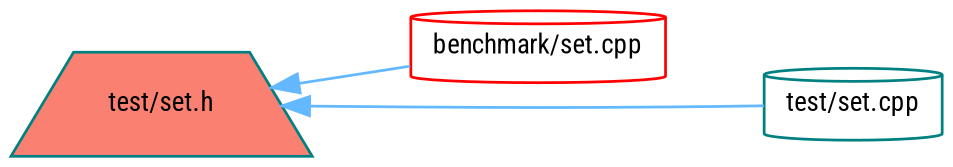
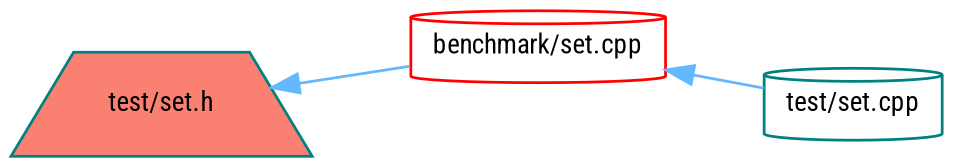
  digraph {
    fontname="Roboto Condensed"
    rankdir=LR
    node [color=teal fillcolor=white fontname="Roboto Condensed" fontsize=10 shape=cylinder style=filled]
    edge [color=steelblue1 dir=back fontname="Roboto Condensed" fontsize=10 labelfontname=Helvetica labelfontsize=10 style=solid]
    n1 [fillcolor=salmon fontcolor=black height=0.2 label="test/set.h" shape=trapezium width=0.4]
    n2 [color=red height=0.2 label="benchmark/set.cpp" width=0.4]
    n3 [height=0.2 label="test/set.cpp" width=0.4]
    n1 -> n2
-   n1 -> n3
+   n2 -> n3
  }
